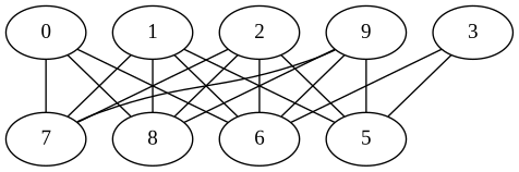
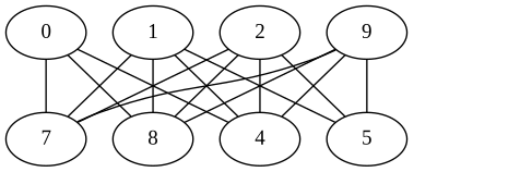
  graph {
    fontname="Liberation Serif"
    node [fontname="Liberation Serif"]
    edge [fontname="Liberation Serif"]
    0
-   6
+   6 [label=4]
    7
    8
    1
    5
    2
-   3
    n9 [label=9]
    0 -- 6
    0 -- 7
    0 -- 8
    1 -- 6
    1 -- 7
    1 -- 8
    1 -- 5
    2 -- 6
    2 -- 7
    2 -- 8
    2 -- 5
-   3 -- 6
-   3 -- 5
    n9 -- 6
    n9 -- 7
    n9 -- 8
    n9 -- 5
  }
